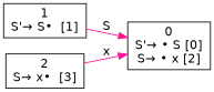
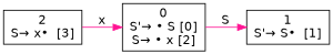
  digraph {
    rankdir=LR
    node [fontname=Helvetica shape=box]
    edge [color=deeppink fontname=Helvetica]
    n1 [label=<0<br />S'→ • S [0]<br />S→ • x [2]>]
    n2 [label=<1<br />S'→ S•  [1]>]
    n3 [label=<2<br />S→ x•  [3]>]
-   n2 -> n1 [label=S]
+   n1 -> n2 [label=S]
    n3 -> n1 [label=x]
  }
